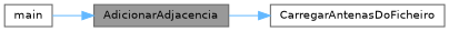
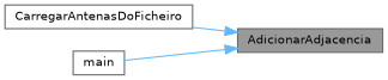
  digraph {
    rankdir=RL
    node [color=grey40 fillcolor=white fontname=Helvetica fontsize=10 shape=box style=filled]
    edge [color=steelblue1 dir=back fontname=Helvetica fontsize=10 labelfontname=Helvetica labelfontsize=10 style=solid]
    n1 [color=gray40 fillcolor=grey60 fontcolor=black height=0.2 label=AdicionarAdjacencia width=0.4]
    n2 [height=0.2 label=CarregarAntenasDoFicheiro width=0.4]
    n3 [height=0.2 label=main width=0.4]
-   n2 -> n1
+   n1 -> n2
    n1 -> n3
  }
